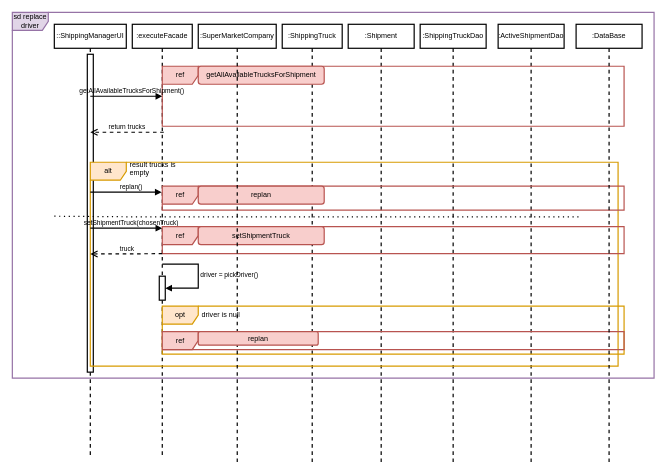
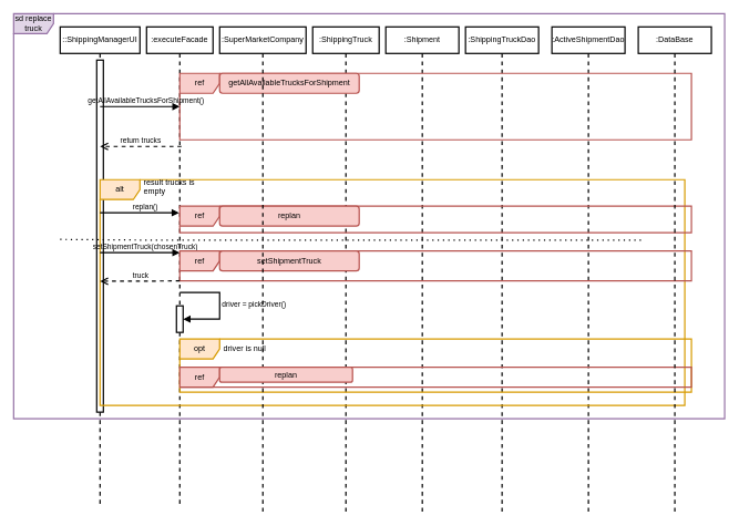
  <mxCell id="0" />
  <mxCell id="1" parent="0" />
  <mxCell id="2" value=":executeFacade" style="shape=umlLifeline;perimeter=lifelinePerimeter;whiteSpace=wrap;html=1;container=0;dropTarget=0;collapsible=0;recursiveResize=0;outlineConnect=0;portConstraint=eastwest;newEdgeStyle={&quot;edgeStyle&quot;:&quot;elbowEdgeStyle&quot;,&quot;elbow&quot;:&quot;vertical&quot;,&quot;curved&quot;:0,&quot;rounded&quot;:0};strokeWidth=2;labelBackgroundColor=none;" vertex="1" parent="1"><mxGeometry x="220" y="40" width="100" height="720" as="geometry" /></mxCell>
  <mxCell id="3" value="::ShippingManagerUI" style="shape=umlLifeline;perimeter=lifelinePerimeter;whiteSpace=wrap;html=1;container=0;dropTarget=0;collapsible=0;recursiveResize=0;outlineConnect=0;portConstraint=eastwest;newEdgeStyle={&quot;edgeStyle&quot;:&quot;elbowEdgeStyle&quot;,&quot;elbow&quot;:&quot;vertical&quot;,&quot;curved&quot;:0,&quot;rounded&quot;:0};strokeWidth=2;labelBackgroundColor=none;" vertex="1" parent="1"><mxGeometry x="90" y="40" width="120" height="720" as="geometry" /></mxCell>
  <mxCell id="4" value="" style="points=[];perimeter=orthogonalPerimeter;outlineConnect=0;targetShapes=umlLifeline;portConstraint=eastwest;newEdgeStyle={&quot;edgeStyle&quot;:&quot;elbowEdgeStyle&quot;,&quot;elbow&quot;:&quot;vertical&quot;,&quot;curved&quot;:0,&quot;rounded&quot;:0};strokeWidth=2;labelBackgroundColor=none;fillColor=default;fontColor=default;html=1;" vertex="1" parent="1"><mxGeometry x="145" y="90" width="10" height="530" as="geometry" /></mxCell>
  <mxCell id="5" value=":ShippingTruckDao" style="shape=umlLifeline;perimeter=lifelinePerimeter;whiteSpace=wrap;html=1;container=0;dropTarget=0;collapsible=0;recursiveResize=0;outlineConnect=0;portConstraint=eastwest;newEdgeStyle={&quot;edgeStyle&quot;:&quot;elbowEdgeStyle&quot;,&quot;elbow&quot;:&quot;vertical&quot;,&quot;curved&quot;:0,&quot;rounded&quot;:0};strokeWidth=2;labelBackgroundColor=none;" vertex="1" parent="1"><mxGeometry x="700" y="40" width="110" height="730" as="geometry" /></mxCell>
  <mxCell id="6" value=":Shipment" style="shape=umlLifeline;perimeter=lifelinePerimeter;whiteSpace=wrap;html=1;container=0;dropTarget=0;collapsible=0;recursiveResize=0;outlineConnect=0;portConstraint=eastwest;newEdgeStyle={&quot;edgeStyle&quot;:&quot;elbowEdgeStyle&quot;,&quot;elbow&quot;:&quot;vertical&quot;,&quot;curved&quot;:0,&quot;rounded&quot;:0};strokeWidth=2;labelBackgroundColor=none;" vertex="1" parent="1"><mxGeometry x="580" y="40" width="110" height="730" as="geometry" /></mxCell>
  <mxCell id="7" value=":ShippingTruck" style="shape=umlLifeline;perimeter=lifelinePerimeter;whiteSpace=wrap;html=1;container=0;dropTarget=0;collapsible=0;recursiveResize=0;outlineConnect=0;portConstraint=eastwest;newEdgeStyle={&quot;edgeStyle&quot;:&quot;elbowEdgeStyle&quot;,&quot;elbow&quot;:&quot;vertical&quot;,&quot;curved&quot;:0,&quot;rounded&quot;:0};strokeWidth=2;labelBackgroundColor=none;" vertex="1" parent="1"><mxGeometry x="470" y="40" width="100" height="730" as="geometry" /></mxCell>
  <mxCell id="8" value=":ActiveShipmentDao" style="shape=umlLifeline;perimeter=lifelinePerimeter;whiteSpace=wrap;html=1;container=0;dropTarget=0;collapsible=0;recursiveResize=0;outlineConnect=0;portConstraint=eastwest;newEdgeStyle={&quot;edgeStyle&quot;:&quot;elbowEdgeStyle&quot;,&quot;elbow&quot;:&quot;vertical&quot;,&quot;curved&quot;:0,&quot;rounded&quot;:0};strokeWidth=2;labelBackgroundColor=none;" vertex="1" parent="1"><mxGeometry x="830" y="40" width="110" height="730" as="geometry" /></mxCell>
  <mxCell id="9" value="ref" style="shape=umlFrame;whiteSpace=wrap;html=1;pointerEvents=0;strokeWidth=2;labelBackgroundColor=none;fillColor=#f8cecc;strokeColor=#b85450;" vertex="1" parent="1"><mxGeometry x="270" y="110" width="770" height="100" as="geometry" /></mxCell>
  <mxCell id="10" value="alt" style="shape=umlFrame;whiteSpace=wrap;html=1;pointerEvents=0;strokeWidth=2;labelBackgroundColor=none;fillColor=#ffe6cc;strokeColor=#d79b00;" vertex="1" parent="1"><mxGeometry x="150" y="270" width="880" height="340" as="geometry" /></mxCell>
  <mxCell id="11" value="result trucks is&lt;br&gt;empty" style="text;strokeColor=none;fillColor=none;align=left;verticalAlign=top;spacingLeft=4;spacingRight=4;overflow=hidden;rotatable=0;points=[[0,0.5],[1,0.5]];portConstraint=eastwest;whiteSpace=wrap;html=1;strokeWidth=2;labelBackgroundColor=none;" vertex="1" parent="1"><mxGeometry x="210" y="260" width="120" height="40" as="geometry" /></mxCell>
  <mxCell id="12" value="opt" style="shape=umlFrame;whiteSpace=wrap;html=1;pointerEvents=0;strokeWidth=2;labelBackgroundColor=none;fillColor=#ffe6cc;strokeColor=#d79b00;" vertex="1" parent="1"><mxGeometry x="270" y="510" width="770" height="80" as="geometry" /></mxCell>
  <mxCell id="13" value="driver is null" style="text;strokeColor=none;fillColor=none;align=left;verticalAlign=top;spacingLeft=4;spacingRight=4;overflow=hidden;rotatable=0;points=[[0,0.5],[1,0.5]];portConstraint=eastwest;whiteSpace=wrap;html=1;strokeWidth=2;labelBackgroundColor=none;" vertex="1" parent="1"><mxGeometry x="330" y="510" width="150" height="40" as="geometry" /></mxCell>
  <mxCell id="14" value="ref" style="shape=umlFrame;whiteSpace=wrap;html=1;pointerEvents=0;strokeWidth=2;labelBackgroundColor=none;fillColor=#f8cecc;strokeColor=#b85450;" vertex="1" parent="1"><mxGeometry x="270" y="552.5" width="770" height="30" as="geometry" /></mxCell>
  <mxCell id="15" value="getAllAvailableTrucksForShipment" style="rounded=1;whiteSpace=wrap;html=1;strokeWidth=2;labelBackgroundColor=none;fillColor=#f8cecc;strokeColor=#b85450;" vertex="1" parent="1"><mxGeometry x="330" y="110" width="210" height="30" as="geometry" /></mxCell>
  <mxCell id="16" value="" style="endArrow=none;dashed=1;html=1;dashPattern=1 3;strokeWidth=2;rounded=0;exitX=0.003;exitY=0.528;exitDx=0;exitDy=0;exitPerimeter=0;labelBackgroundColor=none;fontColor=default;" edge="1" parent="1"><mxGeometry width="50" height="50" relative="1" as="geometry"><mxPoint x="90" y="360" as="sourcePoint" /><mxPoint x="967" y="361" as="targetPoint" /><Array as="points"><mxPoint x="217" y="361" /></Array></mxGeometry></mxCell>
  <mxCell id="17" value="replan()" style="html=1;verticalAlign=bottom;endArrow=block;edgeStyle=elbowEdgeStyle;elbow=vertical;curved=0;rounded=0;strokeWidth=2;labelBackgroundColor=none;fontColor=default;" edge="1" parent="1" target="2"><mxGeometry x="0.144" relative="1" as="geometry"><mxPoint x="150" y="320" as="sourcePoint" /><Array as="points"><mxPoint x="160" y="320" /><mxPoint x="130" y="300" /></Array><mxPoint x="40" y="320" as="targetPoint" /><mxPoint as="offset" /></mxGeometry></mxCell>
  <mxCell id="18" value="ref" style="shape=umlFrame;whiteSpace=wrap;html=1;pointerEvents=0;strokeWidth=2;labelBackgroundColor=none;fillColor=#f8cecc;strokeColor=#b85450;" vertex="1" parent="1"><mxGeometry x="270" y="310" width="770" height="40" as="geometry" /></mxCell>
  <mxCell id="19" value="replan" style="rounded=1;whiteSpace=wrap;html=1;strokeWidth=2;labelBackgroundColor=none;fillColor=#f8cecc;strokeColor=#b85450;" vertex="1" parent="1"><mxGeometry x="330" y="310" width="210" height="30" as="geometry" /></mxCell>
  <mxCell id="20" value="setShipmentTruck(chosenTruck)" style="html=1;verticalAlign=bottom;endArrow=block;edgeStyle=elbowEdgeStyle;elbow=vertical;curved=0;rounded=0;strokeWidth=2;labelBackgroundColor=none;fontColor=default;" edge="1" parent="1"><mxGeometry x="0.139" relative="1" as="geometry"><mxPoint x="150" y="380" as="sourcePoint" /><Array as="points"><mxPoint x="160" y="380" /><mxPoint x="130" y="360" /></Array><mxPoint x="270" y="380" as="targetPoint" /><mxPoint as="offset" /></mxGeometry></mxCell>
  <mxCell id="21" value="ref" style="shape=umlFrame;whiteSpace=wrap;html=1;pointerEvents=0;strokeWidth=2;labelBackgroundColor=none;fillColor=#f8cecc;strokeColor=#b85450;" vertex="1" parent="1"><mxGeometry x="270" y="377.5" width="770" height="45" as="geometry" /></mxCell>
  <mxCell id="22" value="setShipmentTruck" style="rounded=1;whiteSpace=wrap;html=1;strokeWidth=2;labelBackgroundColor=none;fillColor=#f8cecc;strokeColor=#b85450;" vertex="1" parent="1"><mxGeometry x="330" y="377.5" width="210" height="30" as="geometry" /></mxCell>
  <mxCell id="23" value="" style="html=1;verticalAlign=bottom;endArrow=block;edgeStyle=elbowEdgeStyle;elbow=vertical;curved=0;rounded=0;strokeWidth=2;labelBackgroundColor=none;fontColor=default;" edge="1" parent="1" target="10"><mxGeometry x="-1" y="-40" relative="1" as="geometry"><mxPoint x="150" y="470" as="sourcePoint" /><Array as="points"><mxPoint x="160" y="470" /><mxPoint x="130" y="450" /></Array><mxPoint x="270" y="470" as="targetPoint" /><mxPoint as="offset" /></mxGeometry></mxCell>
  <mxCell id="24" value=":SuperMarketCompany" style="shape=umlLifeline;perimeter=lifelinePerimeter;whiteSpace=wrap;html=1;container=0;dropTarget=0;collapsible=0;recursiveResize=0;outlineConnect=0;portConstraint=eastwest;newEdgeStyle={&quot;edgeStyle&quot;:&quot;elbowEdgeStyle&quot;,&quot;elbow&quot;:&quot;vertical&quot;,&quot;curved&quot;:0,&quot;rounded&quot;:0};strokeWidth=2;labelBackgroundColor=none;" vertex="1" parent="1"><mxGeometry x="330" y="40" width="130" height="730" as="geometry" /></mxCell>
  <mxCell id="25" value=":DataBase" style="shape=umlLifeline;perimeter=lifelinePerimeter;whiteSpace=wrap;html=1;container=0;dropTarget=0;collapsible=0;recursiveResize=0;outlineConnect=0;portConstraint=eastwest;newEdgeStyle={&quot;edgeStyle&quot;:&quot;elbowEdgeStyle&quot;,&quot;elbow&quot;:&quot;vertical&quot;,&quot;curved&quot;:0,&quot;rounded&quot;:0};strokeWidth=2;labelBackgroundColor=none;" vertex="1" parent="1"><mxGeometry x="960" y="40" width="110" height="730" as="geometry" /></mxCell>
  <mxCell id="26" value="return trucks" style="html=1;verticalAlign=bottom;endArrow=open;dashed=1;endSize=8;edgeStyle=elbowEdgeStyle;elbow=vertical;curved=0;rounded=0;strokeWidth=2;labelBackgroundColor=none;fontColor=default;" edge="1" parent="1"><mxGeometry x="0.02" relative="1" as="geometry"><mxPoint x="272.5" y="220" as="sourcePoint" /><mxPoint x="150" y="220" as="targetPoint" /><mxPoint as="offset" /></mxGeometry></mxCell>
  <mxCell id="27" value="truck" style="html=1;verticalAlign=bottom;endArrow=open;dashed=1;endSize=8;edgeStyle=elbowEdgeStyle;elbow=vertical;curved=0;rounded=0;strokeWidth=2;labelBackgroundColor=none;fontColor=default;" edge="1" parent="1"><mxGeometry relative="1" as="geometry"><mxPoint x="270" y="422.5" as="sourcePoint" /><mxPoint x="150" y="423" as="targetPoint" /></mxGeometry></mxCell>
  <mxCell id="28" value="" style="html=1;points=[];perimeter=orthogonalPerimeter;outlineConnect=0;targetShapes=umlLifeline;portConstraint=eastwest;newEdgeStyle={&quot;edgeStyle&quot;:&quot;elbowEdgeStyle&quot;,&quot;elbow&quot;:&quot;vertical&quot;,&quot;curved&quot;:0,&quot;rounded&quot;:0};strokeWidth=2;labelBackgroundColor=none;" vertex="1" parent="1"><mxGeometry x="265" y="460" width="10" height="40" as="geometry" /></mxCell>
  <mxCell id="29" value="driver = pickDriver()" style="html=1;align=left;spacingLeft=2;endArrow=block;rounded=0;edgeStyle=orthogonalEdgeStyle;curved=0;rounded=0;strokeWidth=2;labelBackgroundColor=none;fontColor=default;" edge="1" target="28" parent="1" source="2"><mxGeometry relative="1" as="geometry"><mxPoint x="520" y="300" as="sourcePoint" /><Array as="points"><mxPoint x="330" y="440" /><mxPoint x="330" y="480" /></Array></mxGeometry></mxCell>
  <mxCell id="30" value="replan" style="rounded=1;whiteSpace=wrap;html=1;strokeWidth=2;labelBackgroundColor=none;fillColor=#f8cecc;strokeColor=#b85450;" vertex="1" parent="1"><mxGeometry x="330" y="552.5" width="200" height="22.5" as="geometry" /></mxCell>
- <mxCell id="31" value="sd replace driver" style="shape=umlFrame;whiteSpace=wrap;html=1;pointerEvents=0;strokeWidth=2;labelBackgroundColor=none;fillColor=#e1d5e7;strokeColor=#9673a6;" vertex="1" parent="1"><mxGeometry x="20" y="20" width="1070" height="610" as="geometry" /></mxCell>
+ <mxCell id="31" value="sd replace truck" style="shape=umlFrame;whiteSpace=wrap;html=1;pointerEvents=0;strokeWidth=2;labelBackgroundColor=none;fillColor=#e1d5e7;strokeColor=#9673a6;" vertex="1" parent="1"><mxGeometry x="20" y="20" width="1070" height="610" as="geometry" /></mxCell>
  <mxCell id="32" value="getAllAvailableTrucksForShipment()" style="html=1;verticalAlign=bottom;endArrow=block;edgeStyle=elbowEdgeStyle;elbow=vertical;curved=0;rounded=0;strokeWidth=2;labelBackgroundColor=none;fontColor=default;" edge="1" parent="1"><mxGeometry x="0.144" relative="1" as="geometry"><mxPoint x="150" y="160" as="sourcePoint" /><Array as="points"><mxPoint x="160" y="160" /><mxPoint x="130" y="140" /></Array><mxPoint x="270" y="160" as="targetPoint" /><mxPoint as="offset" /></mxGeometry></mxCell>
